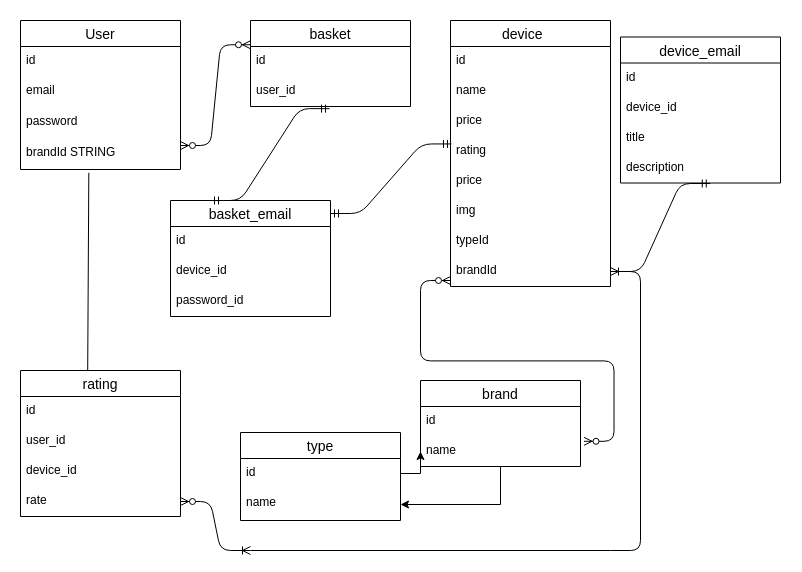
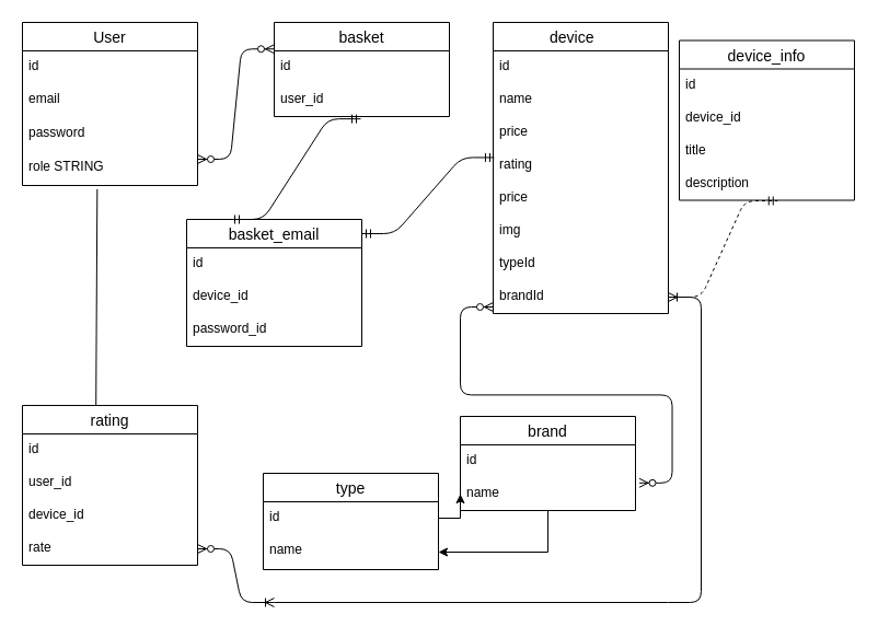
  <mxCell id="0" />
  <mxCell id="1" parent="0" />
  <mxCell id="2" value="User" style="swimlane;fontStyle=0;childLayout=stackLayout;horizontal=1;startSize=26;horizontalStack=0;resizeParent=1;resizeParentMax=0;resizeLast=0;collapsible=1;marginBottom=0;align=center;fontSize=14;" vertex="1" parent="1"><mxGeometry x="20" y="20" width="160" height="149" as="geometry" /></mxCell>
  <mxCell id="3" value="id    " style="text;strokeColor=none;fillColor=none;spacingLeft=4;spacingRight=4;overflow=hidden;rotatable=0;points=[[0,0.5],[1,0.5]];portConstraint=eastwest;fontSize=12;" vertex="1" parent="2"><mxGeometry y="26" width="160" height="30" as="geometry" /></mxCell>
  <mxCell id="4" value="email" style="text;strokeColor=none;fillColor=none;spacingLeft=4;spacingRight=4;overflow=hidden;rotatable=0;points=[[0,0.5],[1,0.5]];portConstraint=eastwest;fontSize=12;" vertex="1" parent="2"><mxGeometry y="56" width="160" height="31" as="geometry" /></mxCell>
  <mxCell id="5" value="password" style="text;strokeColor=none;fillColor=none;spacingLeft=4;spacingRight=4;overflow=hidden;rotatable=0;points=[[0,0.5],[1,0.5]];portConstraint=eastwest;fontSize=12;" vertex="1" parent="2"><mxGeometry y="87" width="160" height="31" as="geometry" /></mxCell>
- <mxCell id="6" value="brandId STRING" style="text;strokeColor=none;fillColor=none;spacingLeft=4;spacingRight=4;overflow=hidden;rotatable=0;points=[[0,0.5],[1,0.5]];portConstraint=eastwest;fontSize=12;" vertex="1" parent="2"><mxGeometry y="118" width="160" height="31" as="geometry" /></mxCell>
+ <mxCell id="6" value="role STRING" style="text;strokeColor=none;fillColor=none;spacingLeft=4;spacingRight=4;overflow=hidden;rotatable=0;points=[[0,0.5],[1,0.5]];portConstraint=eastwest;fontSize=12;" vertex="1" parent="2"><mxGeometry y="118" width="160" height="31" as="geometry" /></mxCell>
  <mxCell id="7" value="basket" style="swimlane;fontStyle=0;childLayout=stackLayout;horizontal=1;startSize=26;horizontalStack=0;resizeParent=1;resizeParentMax=0;resizeLast=0;collapsible=1;marginBottom=0;align=center;fontSize=14;" vertex="1" parent="1"><mxGeometry x="250" y="20" width="160" height="86" as="geometry" /></mxCell>
  <mxCell id="8" value="id" style="text;strokeColor=none;fillColor=none;spacingLeft=4;spacingRight=4;overflow=hidden;rotatable=0;points=[[0,0.5],[1,0.5]];portConstraint=eastwest;fontSize=12;" vertex="1" parent="7"><mxGeometry y="26" width="160" height="30" as="geometry" /></mxCell>
  <mxCell id="9" value="user_id" style="text;strokeColor=none;fillColor=none;spacingLeft=4;spacingRight=4;overflow=hidden;rotatable=0;points=[[0,0.5],[1,0.5]];portConstraint=eastwest;fontSize=12;" vertex="1" parent="7"><mxGeometry y="56" width="160" height="30" as="geometry" /></mxCell>
  <mxCell id="10" value="device    " style="swimlane;fontStyle=0;childLayout=stackLayout;horizontal=1;startSize=26;horizontalStack=0;resizeParent=1;resizeParentMax=0;resizeLast=0;collapsible=1;marginBottom=0;align=center;fontSize=14;" vertex="1" parent="1"><mxGeometry x="450" y="20" width="160" height="266" as="geometry" /></mxCell>
  <mxCell id="11" value="id    " style="text;strokeColor=none;fillColor=none;spacingLeft=4;spacingRight=4;overflow=hidden;rotatable=0;points=[[0,0.5],[1,0.5]];portConstraint=eastwest;fontSize=12;" vertex="1" parent="10"><mxGeometry y="26" width="160" height="30" as="geometry" /></mxCell>
  <mxCell id="12" value="name" style="text;strokeColor=none;fillColor=none;spacingLeft=4;spacingRight=4;overflow=hidden;rotatable=0;points=[[0,0.5],[1,0.5]];portConstraint=eastwest;fontSize=12;" vertex="1" parent="10"><mxGeometry y="56" width="160" height="30" as="geometry" /></mxCell>
  <mxCell id="13" value="price    " style="text;strokeColor=none;fillColor=none;spacingLeft=4;spacingRight=4;overflow=hidden;rotatable=0;points=[[0,0.5],[1,0.5]];portConstraint=eastwest;fontSize=12;" vertex="1" parent="10"><mxGeometry y="86" width="160" height="30" as="geometry" /></mxCell>
  <mxCell id="14" value="rating" style="text;strokeColor=none;fillColor=none;spacingLeft=4;spacingRight=4;overflow=hidden;rotatable=0;points=[[0,0.5],[1,0.5]];portConstraint=eastwest;fontSize=12;" vertex="1" parent="10"><mxGeometry y="116" width="160" height="30" as="geometry" /></mxCell>
  <mxCell id="15" value="price" style="text;strokeColor=none;fillColor=none;spacingLeft=4;spacingRight=4;overflow=hidden;rotatable=0;points=[[0,0.5],[1,0.5]];portConstraint=eastwest;fontSize=12;" vertex="1" parent="10"><mxGeometry y="146" width="160" height="30" as="geometry" /></mxCell>
  <mxCell id="16" value="img" style="text;strokeColor=none;fillColor=none;spacingLeft=4;spacingRight=4;overflow=hidden;rotatable=0;points=[[0,0.5],[1,0.5]];portConstraint=eastwest;fontSize=12;" vertex="1" parent="10"><mxGeometry y="176" width="160" height="30" as="geometry" /></mxCell>
  <mxCell id="17" value="typeId" style="text;strokeColor=none;fillColor=none;spacingLeft=4;spacingRight=4;overflow=hidden;rotatable=0;points=[[0,0.5],[1,0.5]];portConstraint=eastwest;fontSize=12;" vertex="1" parent="10"><mxGeometry y="206" width="160" height="30" as="geometry" /></mxCell>
  <mxCell id="18" value="brandId" style="text;strokeColor=none;fillColor=none;spacingLeft=4;spacingRight=4;overflow=hidden;rotatable=0;points=[[0,0.5],[1,0.5]];portConstraint=eastwest;fontSize=12;" vertex="1" parent="10"><mxGeometry y="236" width="160" height="30" as="geometry" /></mxCell>
  <mxCell id="19" value="" style="edgeStyle=orthogonalEdgeStyle;rounded=0;orthogonalLoop=1;jettySize=auto;html=1;" edge="1" parent="1" source="20" target="25"><mxGeometry relative="1" as="geometry" /></mxCell>
  <mxCell id="20" value="brand" style="swimlane;fontStyle=0;childLayout=stackLayout;horizontal=1;startSize=26;horizontalStack=0;resizeParent=1;resizeParentMax=0;resizeLast=0;collapsible=1;marginBottom=0;align=center;fontSize=14;" vertex="1" parent="1"><mxGeometry x="420" y="380" width="160" height="86" as="geometry" /></mxCell>
  <mxCell id="21" value="id" style="text;strokeColor=none;fillColor=none;spacingLeft=4;spacingRight=4;overflow=hidden;rotatable=0;points=[[0,0.5],[1,0.5]];portConstraint=eastwest;fontSize=12;" vertex="1" parent="20"><mxGeometry y="26" width="160" height="30" as="geometry" /></mxCell>
  <mxCell id="22" value="name" style="text;strokeColor=none;fillColor=none;spacingLeft=4;spacingRight=4;overflow=hidden;rotatable=0;points=[[0,0.5],[1,0.5]];portConstraint=eastwest;fontSize=12;" vertex="1" parent="20"><mxGeometry y="56" width="160" height="30" as="geometry" /></mxCell>
  <mxCell id="23" value="type" style="swimlane;fontStyle=0;childLayout=stackLayout;horizontal=1;startSize=26;horizontalStack=0;resizeParent=1;resizeParentMax=0;resizeLast=0;collapsible=1;marginBottom=0;align=center;fontSize=14;" vertex="1" parent="1"><mxGeometry x="240" y="432" width="160" height="88" as="geometry" /></mxCell>
  <mxCell id="24" value="id" style="text;strokeColor=none;fillColor=none;spacingLeft=4;spacingRight=4;overflow=hidden;rotatable=0;points=[[0,0.5],[1,0.5]];portConstraint=eastwest;fontSize=12;" vertex="1" parent="23"><mxGeometry y="26" width="160" height="30" as="geometry" /></mxCell>
  <mxCell id="25" value="name" style="text;strokeColor=none;fillColor=none;spacingLeft=4;spacingRight=4;overflow=hidden;rotatable=0;points=[[0,0.5],[1,0.5]];portConstraint=eastwest;fontSize=12;" vertex="1" parent="23"><mxGeometry y="56" width="160" height="32" as="geometry" /></mxCell>
  <mxCell id="26" value="" style="edgeStyle=entityRelationEdgeStyle;fontSize=12;html=1;endArrow=ERzeroToMany;endFill=1;startArrow=ERzeroToMany;" edge="1" parent="1"><mxGeometry width="100" height="100" relative="1" as="geometry"><mxPoint x="180" y="145" as="sourcePoint" /><mxPoint x="250" y="44.25" as="targetPoint" /></mxGeometry></mxCell>
  <mxCell id="27" value="" style="edgeStyle=entityRelationEdgeStyle;fontSize=12;html=1;endArrow=ERzeroToMany;endFill=1;startArrow=ERzeroToMany;exitX=1.022;exitY=0.16;exitDx=0;exitDy=0;exitPerimeter=0;" edge="1" parent="1" source="22"><mxGeometry width="100" height="100" relative="1" as="geometry"><mxPoint x="620" y="410" as="sourcePoint" /><mxPoint x="450" y="280" as="targetPoint" /></mxGeometry></mxCell>
  <mxCell id="28" value="" style="edgeStyle=orthogonalEdgeStyle;rounded=0;orthogonalLoop=1;jettySize=auto;html=1;" edge="1" parent="1" source="24" target="22"><mxGeometry relative="1" as="geometry" /></mxCell>
- <mxCell id="29" value="device_email" style="swimlane;fontStyle=0;childLayout=stackLayout;horizontal=1;startSize=26;horizontalStack=0;resizeParent=1;resizeParentMax=0;resizeLast=0;collapsible=1;marginBottom=0;align=center;fontSize=14;" vertex="1" parent="1"><mxGeometry x="620" y="36.5" width="160" height="146" as="geometry" /></mxCell>
+ <mxCell id="29" value="device_info" style="swimlane;fontStyle=0;childLayout=stackLayout;horizontal=1;startSize=26;horizontalStack=0;resizeParent=1;resizeParentMax=0;resizeLast=0;collapsible=1;marginBottom=0;align=center;fontSize=14;" vertex="1" parent="1"><mxGeometry x="620" y="36.5" width="160" height="146" as="geometry" /></mxCell>
  <mxCell id="30" value="id" style="text;strokeColor=none;fillColor=none;spacingLeft=4;spacingRight=4;overflow=hidden;rotatable=0;points=[[0,0.5],[1,0.5]];portConstraint=eastwest;fontSize=12;" vertex="1" parent="29"><mxGeometry y="26" width="160" height="30" as="geometry" /></mxCell>
  <mxCell id="31" value="device_id" style="text;strokeColor=none;fillColor=none;spacingLeft=4;spacingRight=4;overflow=hidden;rotatable=0;points=[[0,0.5],[1,0.5]];portConstraint=eastwest;fontSize=12;" vertex="1" parent="29"><mxGeometry y="56" width="160" height="30" as="geometry" /></mxCell>
  <mxCell id="32" value="title" style="text;strokeColor=none;fillColor=none;spacingLeft=4;spacingRight=4;overflow=hidden;rotatable=0;points=[[0,0.5],[1,0.5]];portConstraint=eastwest;fontSize=12;" vertex="1" parent="29"><mxGeometry y="86" width="160" height="30" as="geometry" /></mxCell>
  <mxCell id="33" value="description" style="text;strokeColor=none;fillColor=none;spacingLeft=4;spacingRight=4;overflow=hidden;rotatable=0;points=[[0,0.5],[1,0.5]];portConstraint=eastwest;fontSize=12;" vertex="1" parent="29"><mxGeometry y="116" width="160" height="30" as="geometry" /></mxCell>
  <mxCell id="34" value="basket_email" style="swimlane;fontStyle=0;childLayout=stackLayout;horizontal=1;startSize=26;horizontalStack=0;resizeParent=1;resizeParentMax=0;resizeLast=0;collapsible=1;marginBottom=0;align=center;fontSize=14;" vertex="1" parent="1"><mxGeometry x="170" y="200" width="160" height="116" as="geometry" /></mxCell>
  <mxCell id="35" value="id" style="text;strokeColor=none;fillColor=none;spacingLeft=4;spacingRight=4;overflow=hidden;rotatable=0;points=[[0,0.5],[1,0.5]];portConstraint=eastwest;fontSize=12;" vertex="1" parent="34"><mxGeometry y="26" width="160" height="30" as="geometry" /></mxCell>
  <mxCell id="36" value="device_id" style="text;strokeColor=none;fillColor=none;spacingLeft=4;spacingRight=4;overflow=hidden;rotatable=0;points=[[0,0.5],[1,0.5]];portConstraint=eastwest;fontSize=12;" vertex="1" parent="34"><mxGeometry y="56" width="160" height="30" as="geometry" /></mxCell>
  <mxCell id="37" value="password_id" style="text;strokeColor=none;fillColor=none;spacingLeft=4;spacingRight=4;overflow=hidden;rotatable=0;points=[[0,0.5],[1,0.5]];portConstraint=eastwest;fontSize=12;" vertex="1" parent="34"><mxGeometry y="86" width="160" height="30" as="geometry" /></mxCell>
- <mxCell id="38" value="" style="edgeStyle=entityRelationEdgeStyle;fontSize=12;html=1;endArrow=ERmandOne;entryX=0.561;entryY=1.017;entryDx=0;entryDy=0;entryPerimeter=0;exitX=1;exitY=0.5;exitDx=0;exitDy=0;" edge="1" parent="1" source="18" target="33"><mxGeometry width="100" height="100" relative="1" as="geometry"><mxPoint x="650" y="360" as="sourcePoint" /><mxPoint x="750" y="260" as="targetPoint" /></mxGeometry></mxCell>
+ <mxCell id="38" value="" style="edgeStyle=entityRelationEdgeStyle;fontSize=12;html=1;endArrow=ERmandOne;entryX=0.561;entryY=1.017;entryDx=0;entryDy=0;entryPerimeter=0;exitX=1;exitY=0.5;exitDx=0;exitDy=0;dashed=1;" edge="1" parent="1" source="18" target="33"><mxGeometry width="100" height="100" relative="1" as="geometry"><mxPoint x="650" y="360" as="sourcePoint" /><mxPoint x="750" y="260" as="targetPoint" /></mxGeometry></mxCell>
  <mxCell id="39" value="" style="edgeStyle=entityRelationEdgeStyle;fontSize=12;html=1;endArrow=ERmandOne;startArrow=ERmandOne;entryX=0.494;entryY=1.071;entryDx=0;entryDy=0;entryPerimeter=0;" edge="1" parent="1" target="9"><mxGeometry width="100" height="100" relative="1" as="geometry"><mxPoint x="210" y="200" as="sourcePoint" /><mxPoint x="310" y="100" as="targetPoint" /></mxGeometry></mxCell>
  <mxCell id="40" value="" style="edgeStyle=entityRelationEdgeStyle;fontSize=12;html=1;endArrow=ERmandOne;startArrow=ERmandOne;entryX=0.006;entryY=0.248;entryDx=0;entryDy=0;entryPerimeter=0;exitX=1;exitY=0.112;exitDx=0;exitDy=0;exitPerimeter=0;" edge="1" parent="1" source="34" target="14"><mxGeometry width="100" height="100" relative="1" as="geometry"><mxPoint x="210" y="320" as="sourcePoint" /><mxPoint x="360" y="360" as="targetPoint" /></mxGeometry></mxCell>
  <mxCell id="41" value="rating" style="swimlane;fontStyle=0;childLayout=stackLayout;horizontal=1;startSize=26;horizontalStack=0;resizeParent=1;resizeParentMax=0;resizeLast=0;collapsible=1;marginBottom=0;align=center;fontSize=14;" vertex="1" parent="1"><mxGeometry x="20" y="370" width="160" height="146" as="geometry" /></mxCell>
  <mxCell id="42" value="id" style="text;strokeColor=none;fillColor=none;spacingLeft=4;spacingRight=4;overflow=hidden;rotatable=0;points=[[0,0.5],[1,0.5]];portConstraint=eastwest;fontSize=12;" vertex="1" parent="41"><mxGeometry y="26" width="160" height="30" as="geometry" /></mxCell>
  <mxCell id="43" value="user_id" style="text;strokeColor=none;fillColor=none;spacingLeft=4;spacingRight=4;overflow=hidden;rotatable=0;points=[[0,0.5],[1,0.5]];portConstraint=eastwest;fontSize=12;" vertex="1" parent="41"><mxGeometry y="56" width="160" height="30" as="geometry" /></mxCell>
  <mxCell id="44" value="device_id    " style="text;strokeColor=none;fillColor=none;spacingLeft=4;spacingRight=4;overflow=hidden;rotatable=0;points=[[0,0.5],[1,0.5]];portConstraint=eastwest;fontSize=12;" vertex="1" parent="41"><mxGeometry y="86" width="160" height="30" as="geometry" /></mxCell>
  <mxCell id="45" value="rate" style="text;strokeColor=none;fillColor=none;spacingLeft=4;spacingRight=4;overflow=hidden;rotatable=0;points=[[0,0.5],[1,0.5]];portConstraint=eastwest;fontSize=12;" vertex="1" parent="41"><mxGeometry y="116" width="160" height="30" as="geometry" /></mxCell>
  <mxCell id="46" value="" style="endArrow=none;html=1;rounded=0;exitX=0.427;exitY=1.107;exitDx=0;exitDy=0;exitPerimeter=0;entryX=0.42;entryY=0.001;entryDx=0;entryDy=0;entryPerimeter=0;" edge="1" parent="1" source="6" target="41"><mxGeometry relative="1" as="geometry"><mxPoint x="-10" y="260" as="sourcePoint" /><mxPoint x="80" y="350" as="targetPoint" /></mxGeometry></mxCell>
  <mxCell id="47" value="" style="edgeStyle=entityRelationEdgeStyle;fontSize=12;html=1;endArrow=ERoneToMany;startArrow=ERzeroToMany;" edge="1" parent="1" source="45"><mxGeometry width="100" height="100" relative="1" as="geometry"><mxPoint x="100" y="570" as="sourcePoint" /><mxPoint x="250" y="550" as="targetPoint" /></mxGeometry></mxCell>
  <mxCell id="48" value="" style="endArrow=none;html=1;rounded=0;" edge="1" parent="1"><mxGeometry relative="1" as="geometry"><mxPoint x="250" y="550" as="sourcePoint" /><mxPoint x="610" y="550" as="targetPoint" /></mxGeometry></mxCell>
  <mxCell id="49" value="" style="edgeStyle=entityRelationEdgeStyle;fontSize=12;html=1;endArrow=ERoneToMany;entryX=1;entryY=0.5;entryDx=0;entryDy=0;" edge="1" parent="1" target="18"><mxGeometry width="100" height="100" relative="1" as="geometry"><mxPoint x="610" y="550" as="sourcePoint" /><mxPoint x="680" y="390" as="targetPoint" /></mxGeometry></mxCell>
